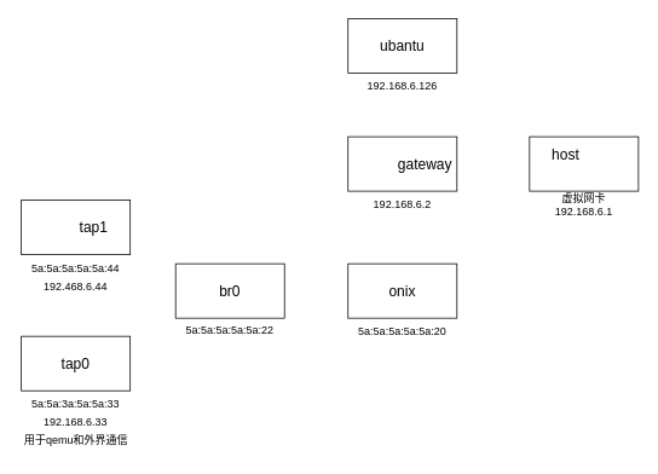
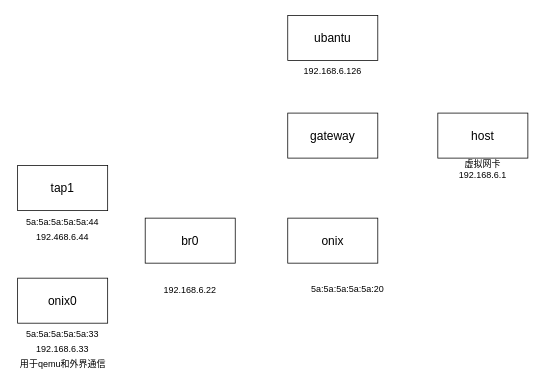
  <mxCell id="0" />
  <mxCell id="1" parent="0" />
  <mxCell id="2" value="" style="rounded=0;whiteSpace=wrap;html=1;" parent="1" vertex="1"><mxGeometry x="383" y="20" width="120" height="60" as="geometry" /></mxCell>
  <mxCell id="3" value="" style="rounded=0;whiteSpace=wrap;html=1;" parent="1" vertex="1"><mxGeometry x="583" y="150" width="120" height="60" as="geometry" /></mxCell>
  <mxCell id="4" value="" style="rounded=0;whiteSpace=wrap;html=1;" parent="1" vertex="1"><mxGeometry x="383" y="290" width="120" height="60" as="geometry" /></mxCell>
  <mxCell id="5" value="" style="rounded=0;whiteSpace=wrap;html=1;" parent="1" vertex="1"><mxGeometry x="23" y="220" width="120" height="60" as="geometry" /></mxCell>
  <mxCell id="6" value="&lt;font style=&quot;font-size: 16px;&quot;&gt;ubantu&lt;/font&gt;" style="text;html=1;strokeColor=none;fillColor=none;align=center;verticalAlign=middle;whiteSpace=wrap;rounded=0;" parent="1" vertex="1"><mxGeometry x="413" y="35" width="60" height="30" as="geometry" /></mxCell>
  <mxCell id="7" value="" style="rounded=0;whiteSpace=wrap;html=1;" parent="1" vertex="1"><mxGeometry x="383" y="150" width="120" height="60" as="geometry" /></mxCell>
- <mxCell id="8" value="&lt;font style=&quot;font-size: 16px;&quot;&gt;gateway&lt;/font&gt;" style="text;html=1;strokeColor=none;fillColor=none;align=center;verticalAlign=middle;whiteSpace=wrap;rounded=0;" parent="1" vertex="1"><mxGeometry x="438" y="165" width="60" height="30" as="geometry" /></mxCell>
- <mxCell id="9" value="&lt;font style=&quot;font-size: 16px;&quot;&gt;host&lt;/font&gt;" style="text;html=1;strokeColor=none;fillColor=none;align=center;verticalAlign=middle;whiteSpace=wrap;rounded=0;" parent="1" vertex="1"><mxGeometry x="593" y="155" width="60" height="30" as="geometry" /></mxCell>
+ <mxCell id="8" value="&lt;font style=&quot;font-size: 16px;&quot;&gt;gateway&lt;/font&gt;" style="text;html=1;strokeColor=none;fillColor=none;align=center;verticalAlign=middle;whiteSpace=wrap;rounded=0;" parent="1" vertex="1"><mxGeometry x="413" y="165" width="60" height="30" as="geometry" /></mxCell>
+ <mxCell id="9" value="&lt;font style=&quot;font-size: 16px;&quot;&gt;host&lt;/font&gt;" style="text;html=1;strokeColor=none;fillColor=none;align=center;verticalAlign=middle;whiteSpace=wrap;rounded=0;" parent="1" vertex="1"><mxGeometry x="613" y="165" width="60" height="30" as="geometry" /></mxCell>
  <mxCell id="10" value="&lt;font style=&quot;font-size: 16px;&quot;&gt;onix&lt;/font&gt;" style="text;html=1;strokeColor=none;fillColor=none;align=center;verticalAlign=middle;whiteSpace=wrap;rounded=0;" parent="1" vertex="1"><mxGeometry x="413" y="305" width="60" height="30" as="geometry" /></mxCell>
- <mxCell id="11" value="&lt;font style=&quot;font-size: 16px;&quot;&gt;tap1&lt;/font&gt;" style="text;html=1;strokeColor=none;fillColor=none;align=center;verticalAlign=middle;whiteSpace=wrap;rounded=0;" parent="1" vertex="1"><mxGeometry x="73" y="235" width="60" height="30" as="geometry" /></mxCell>
+ <mxCell id="11" value="&lt;font style=&quot;font-size: 16px;&quot;&gt;tap1&lt;/font&gt;" style="text;html=1;strokeColor=none;fillColor=none;align=center;verticalAlign=middle;whiteSpace=wrap;rounded=0;" parent="1" vertex="1"><mxGeometry x="53" y="235" width="60" height="30" as="geometry" /></mxCell>
  <mxCell id="12" value="" style="rounded=0;whiteSpace=wrap;html=1;" parent="1" vertex="1"><mxGeometry x="193" y="290" width="120" height="60" as="geometry" /></mxCell>
  <mxCell id="13" value="&lt;font style=&quot;font-size: 16px;&quot;&gt;br0&lt;/font&gt;" style="text;html=1;strokeColor=none;fillColor=none;align=center;verticalAlign=middle;whiteSpace=wrap;rounded=0;" parent="1" vertex="1"><mxGeometry x="223" y="305" width="60" height="30" as="geometry" /></mxCell>
  <mxCell id="14" value="" style="rounded=0;whiteSpace=wrap;html=1;" parent="1" vertex="1"><mxGeometry x="23" y="370" width="120" height="60" as="geometry" /></mxCell>
- <mxCell id="15" value="&lt;font style=&quot;font-size: 16px;&quot;&gt;tap0&lt;/font&gt;" style="text;html=1;strokeColor=none;fillColor=none;align=center;verticalAlign=middle;whiteSpace=wrap;rounded=0;" parent="1" vertex="1"><mxGeometry x="53" y="385" width="60" height="30" as="geometry" /></mxCell>
- <mxCell id="16" value="5a:5a:5a:5a:5a:20" style="text;html=1;strokeColor=none;fillColor=none;align=center;verticalAlign=middle;whiteSpace=wrap;rounded=0;" parent="1" vertex="1"><mxGeometry x="388" y="350" width="110" height="30" as="geometry" /></mxCell>
- <mxCell id="17" value="192.168.6.2" style="text;html=1;strokeColor=none;fillColor=none;align=center;verticalAlign=middle;whiteSpace=wrap;rounded=0;" parent="1" vertex="1"><mxGeometry x="388" y="210" width="110" height="30" as="geometry" /></mxCell>
+ <mxCell id="15" value="&lt;font style=&quot;font-size: 16px;&quot;&gt;onix0&lt;/font&gt;" style="text;html=1;strokeColor=none;fillColor=none;align=center;verticalAlign=middle;whiteSpace=wrap;rounded=0;" parent="1" vertex="1"><mxGeometry x="53" y="385" width="60" height="30" as="geometry" /></mxCell>
+ <mxCell id="16" value="5a:5a:5a:5a:5a:20" style="text;html=1;strokeColor=none;fillColor=none;align=center;verticalAlign=middle;whiteSpace=wrap;rounded=0;" parent="1" vertex="1"><mxGeometry x="408" y="370" width="110" height="30" as="geometry" /></mxCell>
  <mxCell id="18" value="192.168.6.126" style="text;html=1;strokeColor=none;fillColor=none;align=center;verticalAlign=middle;whiteSpace=wrap;rounded=0;" parent="1" vertex="1"><mxGeometry x="388" y="80" width="110" height="30" as="geometry" /></mxCell>
- <mxCell id="19" value="5a:5a:5a:5a:5a:22" style="text;html=1;strokeColor=none;fillColor=none;align=center;verticalAlign=middle;whiteSpace=wrap;rounded=0;" parent="1" vertex="1"><mxGeometry x="198" y="354" width="110" height="20" as="geometry" /></mxCell>
  <mxCell id="20" value="5a:5a:5a:5a:5a:44" style="text;html=1;strokeColor=none;fillColor=none;align=center;verticalAlign=middle;whiteSpace=wrap;rounded=0;" parent="1" vertex="1"><mxGeometry x="28" y="280" width="110" height="30" as="geometry" /></mxCell>
- <mxCell id="21" value="5a:5a:3a:5a:5a:33" style="text;html=1;strokeColor=none;fillColor=none;align=center;verticalAlign=middle;whiteSpace=wrap;rounded=0;" parent="1" vertex="1"><mxGeometry x="28" y="430" width="110" height="30" as="geometry" /></mxCell>
+ <mxCell id="21" value="5a:5a:5a:5a:5a:33" style="text;html=1;strokeColor=none;fillColor=none;align=center;verticalAlign=middle;whiteSpace=wrap;rounded=0;" parent="1" vertex="1"><mxGeometry x="28" y="430" width="110" height="30" as="geometry" /></mxCell>
  <mxCell id="22" value="虚拟网卡192.168.6.1" style="text;html=1;strokeColor=none;fillColor=none;align=center;verticalAlign=middle;whiteSpace=wrap;rounded=0;" parent="1" vertex="1"><mxGeometry x="588" y="210" width="110" height="30" as="geometry" /></mxCell>
  <mxCell id="23" value="用于qemu和外界通信" style="text;html=1;strokeColor=none;fillColor=none;align=center;verticalAlign=middle;whiteSpace=wrap;rounded=0;" parent="1" vertex="1"><mxGeometry x="20.5" y="470" width="125" height="30" as="geometry" /></mxCell>
+ <mxCell id="24" value="192.168.6.22" style="text;html=1;strokeColor=none;fillColor=none;align=center;verticalAlign=middle;whiteSpace=wrap;rounded=0;" vertex="1" parent="1"><mxGeometry x="198" y="374" width="110" height="24" as="geometry" /></mxCell>
  <mxCell id="25" value="192.468.6.44" style="text;html=1;strokeColor=none;fillColor=none;align=center;verticalAlign=middle;whiteSpace=wrap;rounded=0;" vertex="1" parent="1"><mxGeometry x="28" y="305" width="110" height="20" as="geometry" /></mxCell>
  <mxCell id="26" value="192.168.6.33" style="text;html=1;strokeColor=none;fillColor=none;align=center;verticalAlign=middle;whiteSpace=wrap;rounded=0;" vertex="1" parent="1"><mxGeometry x="28" y="450" width="110" height="30" as="geometry" /></mxCell>
